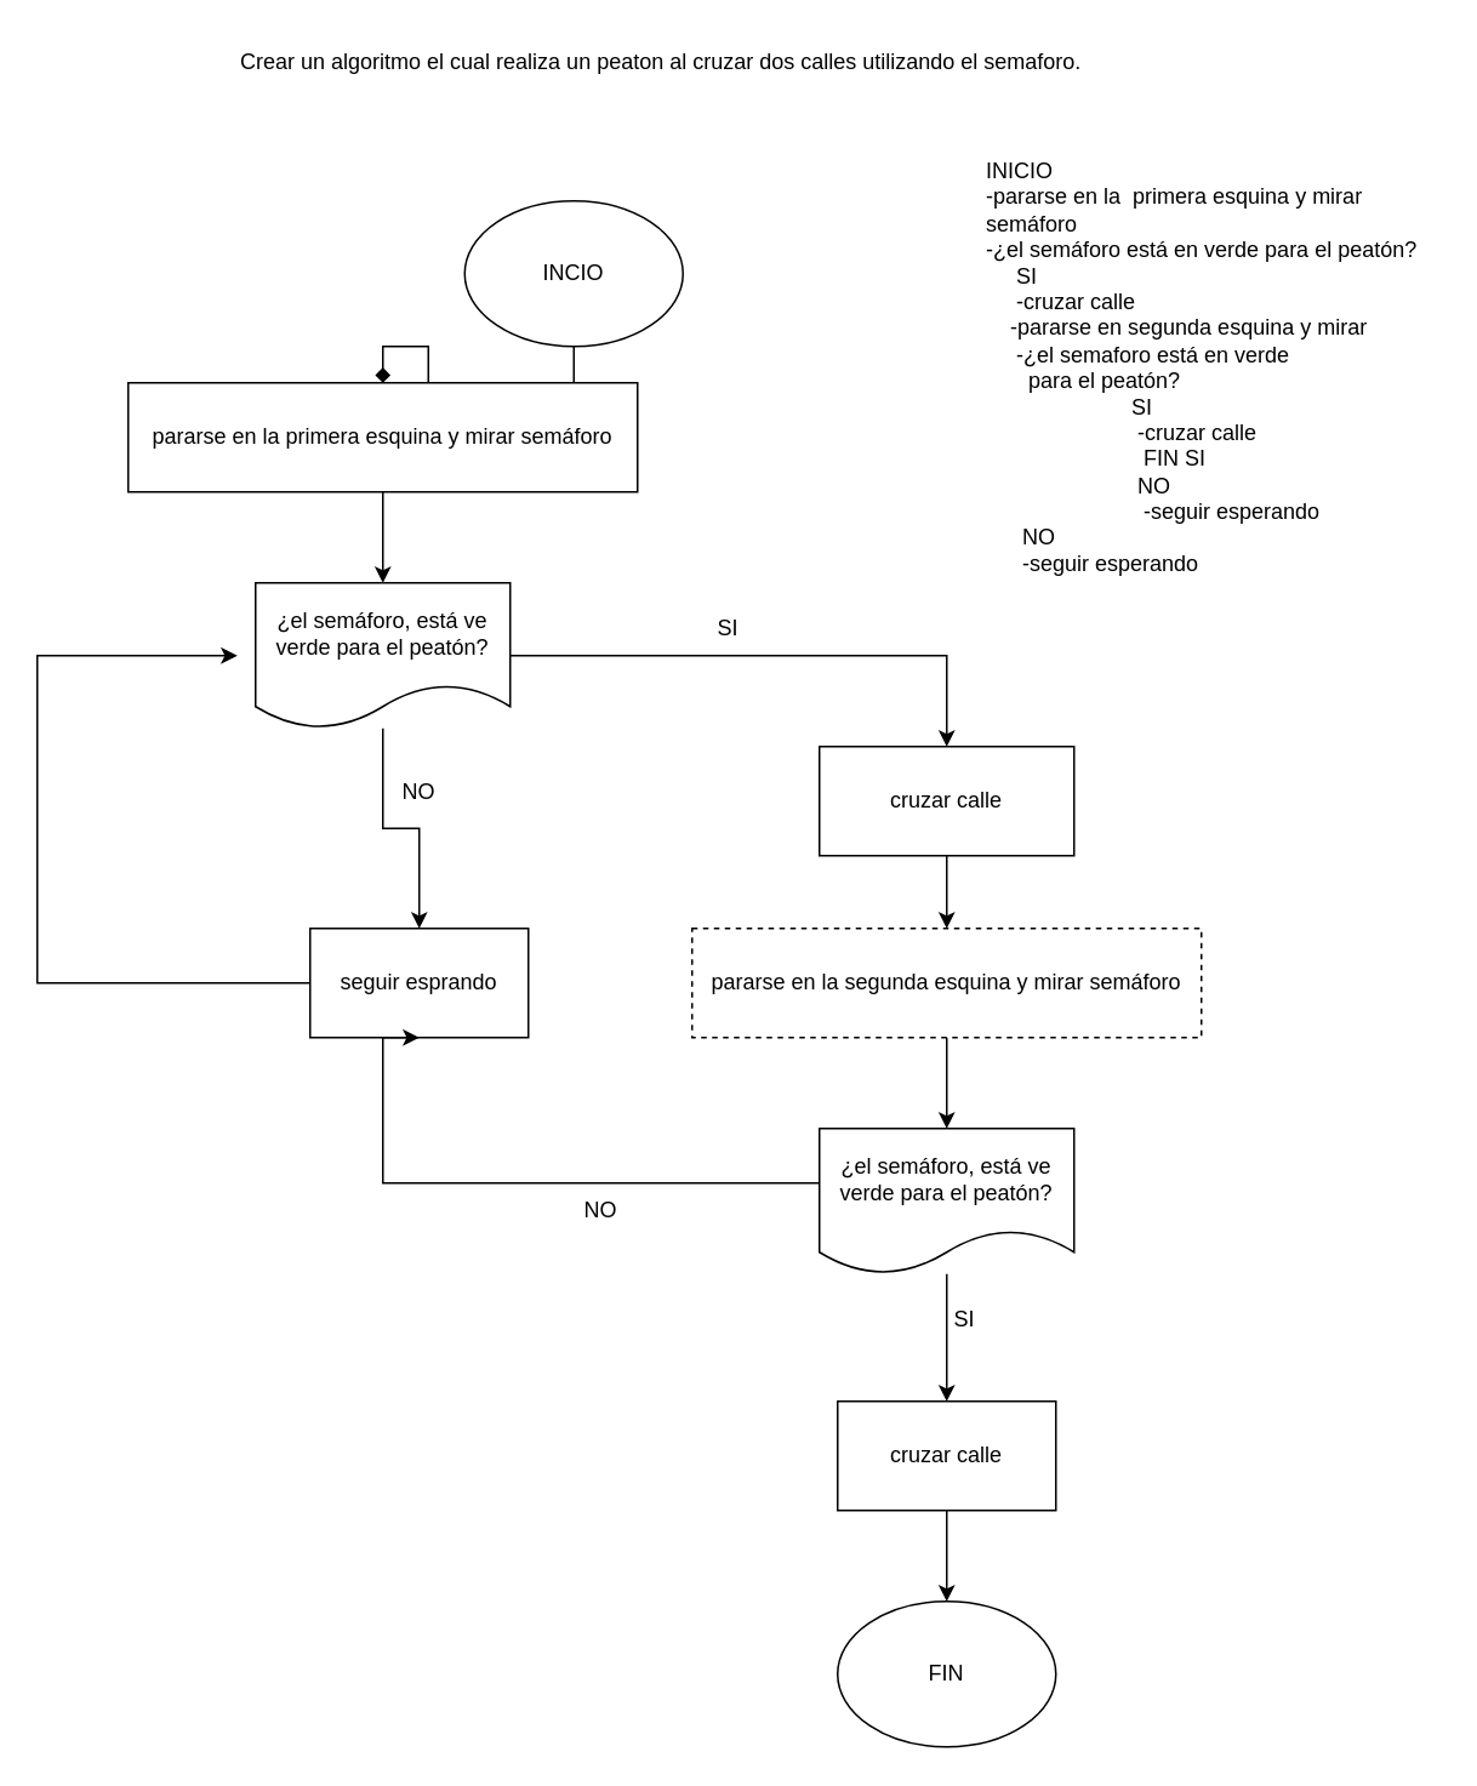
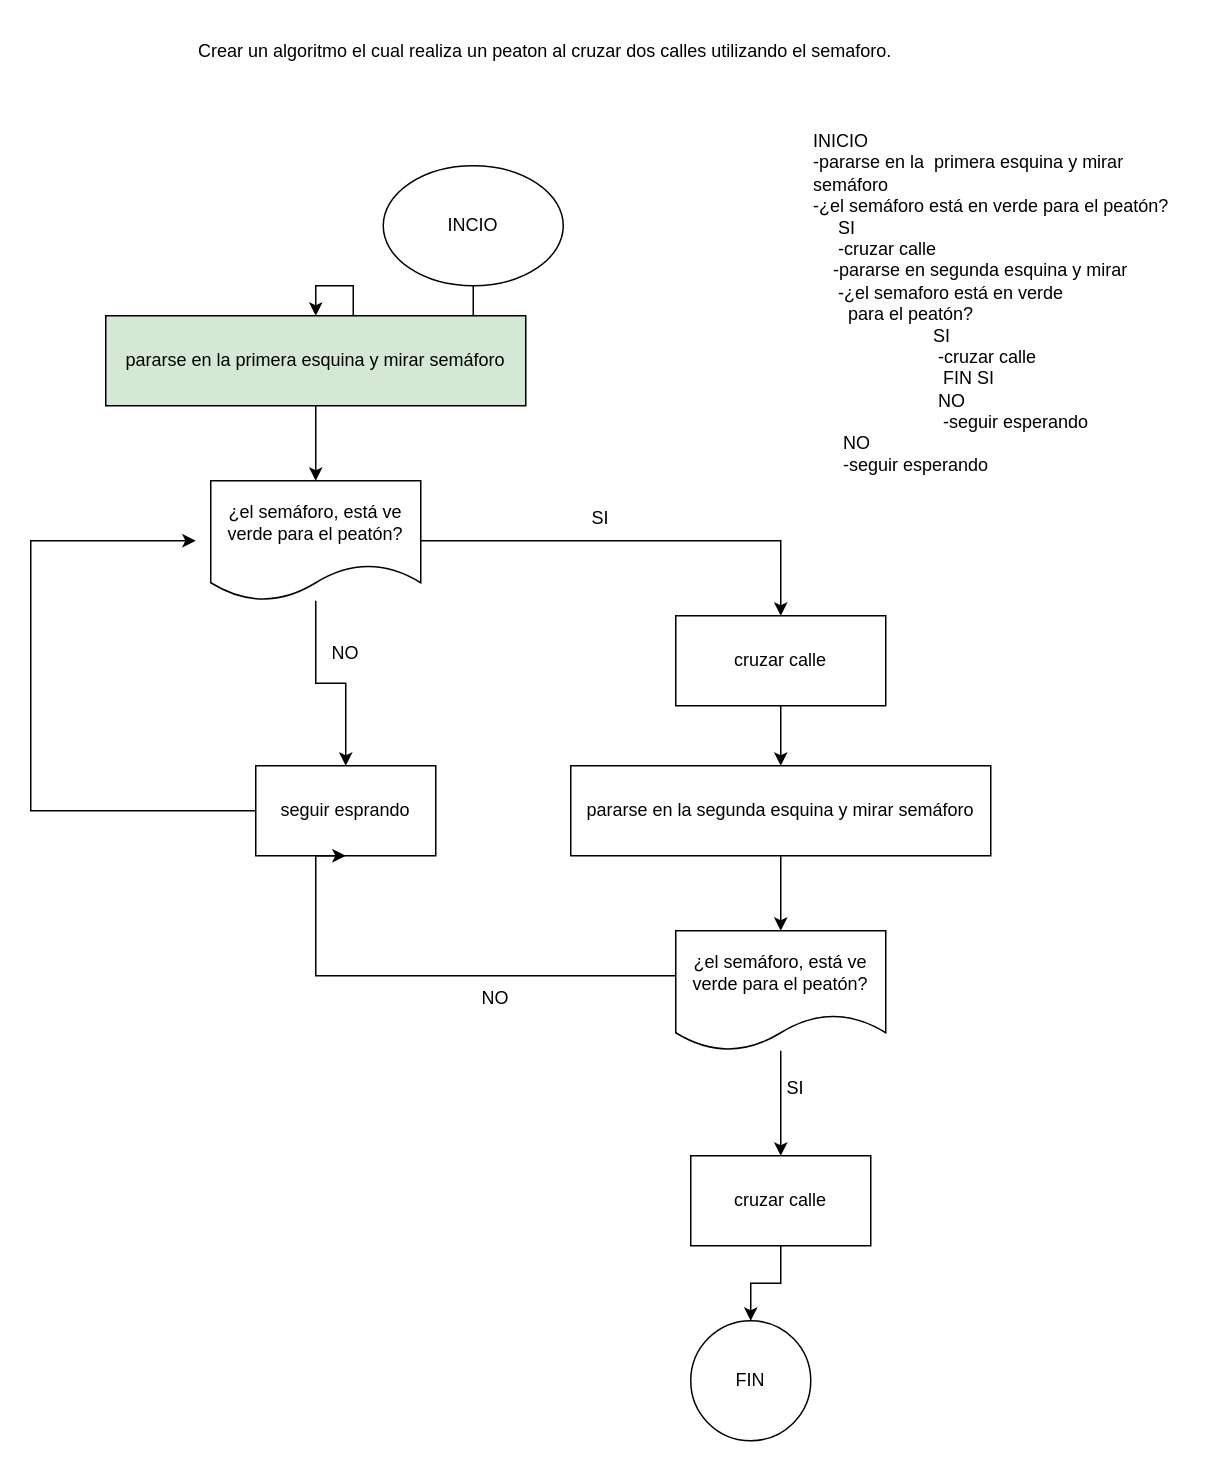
  <mxCell id="0" />
  <mxCell id="1" parent="0" />
  <mxCell id="2" value="INICIO&lt;br&gt;-pararse en la&amp;nbsp; primera esquina y mirar semáforo&lt;br&gt;-¿el semáforo está en verde para el peatón?&lt;br&gt;&amp;nbsp; &amp;nbsp; &amp;nbsp;SI&lt;br&gt;&amp;nbsp; &amp;nbsp; &amp;nbsp;-cruzar calle&lt;br&gt;&amp;nbsp; &amp;nbsp; -pararse en segunda esquina y mirar&lt;br&gt;&amp;nbsp; &amp;nbsp; &amp;nbsp;-¿el semaforo está en verde&amp;nbsp; &amp;nbsp; &amp;nbsp; &amp;nbsp; &amp;nbsp; &amp;nbsp; &amp;nbsp; &amp;nbsp; &amp;nbsp; &amp;nbsp; &amp;nbsp; &amp;nbsp; &amp;nbsp; &amp;nbsp; &amp;nbsp; &amp;nbsp;para el peatón?&lt;br&gt;&amp;nbsp; &amp;nbsp; &amp;nbsp; &amp;nbsp; &amp;nbsp; &amp;nbsp; &amp;nbsp; &amp;nbsp; &amp;nbsp; &amp;nbsp; &amp;nbsp; &amp;nbsp; SI&lt;br&gt;&amp;nbsp; &amp;nbsp; &amp;nbsp; &amp;nbsp; &amp;nbsp; &amp;nbsp; &amp;nbsp; &amp;nbsp; &amp;nbsp; &amp;nbsp; &amp;nbsp; &amp;nbsp; &amp;nbsp;-cruzar calle&lt;br&gt;&amp;nbsp; &amp;nbsp; &amp;nbsp; &amp;nbsp; &amp;nbsp; &amp;nbsp; &amp;nbsp; &amp;nbsp; &amp;nbsp; &amp;nbsp; &amp;nbsp; &amp;nbsp; &amp;nbsp; FIN SI&lt;br&gt;&amp;nbsp; &amp;nbsp; &amp;nbsp; &amp;nbsp; &amp;nbsp; &amp;nbsp; &amp;nbsp; &amp;nbsp; &amp;nbsp; &amp;nbsp; &amp;nbsp; &amp;nbsp; &amp;nbsp;NO&lt;br&gt;&amp;nbsp; &amp;nbsp; &amp;nbsp; &amp;nbsp; &amp;nbsp; &amp;nbsp; &amp;nbsp; &amp;nbsp; &amp;nbsp; &amp;nbsp; &amp;nbsp; &amp;nbsp; &amp;nbsp; -seguir esperando&lt;br&gt;&amp;nbsp; &amp;nbsp; &amp;nbsp; NO&lt;br&gt;&amp;nbsp; &amp;nbsp; &amp;nbsp; -seguir esperando&amp;nbsp;" style="text;html=1;strokeColor=none;fillColor=none;align=left;verticalAlign=top;whiteSpace=wrap;rounded=0;" parent="1" vertex="1"><mxGeometry x="540" y="80" width="250" height="280" as="geometry" /></mxCell>
  <mxCell id="3" value="Crear un algoritmo el cual realiza un peaton al cruzar dos calles utilizando el semaforo." style="text;whiteSpace=wrap;html=1;" parent="1" vertex="1"><mxGeometry x="130" y="20" width="470" height="40" as="geometry" /></mxCell>
- <mxCell id="4" value="" style="edgeStyle=orthogonalEdgeStyle;rounded=0;orthogonalLoop=1;jettySize=auto;html=1;endArrow=diamond;" parent="1" source="5" target="7" edge="1"><mxGeometry relative="1" as="geometry" /></mxCell>
+ <mxCell id="4" value="" style="edgeStyle=orthogonalEdgeStyle;rounded=0;orthogonalLoop=1;jettySize=auto;html=1;" parent="1" source="5" target="7" edge="1"><mxGeometry relative="1" as="geometry" /></mxCell>
  <mxCell id="5" value="INCIO" style="ellipse;whiteSpace=wrap;html=1;" parent="1" vertex="1"><mxGeometry x="255" y="110" width="120" height="80" as="geometry" /></mxCell>
  <mxCell id="6" value="" style="edgeStyle=orthogonalEdgeStyle;rounded=0;orthogonalLoop=1;jettySize=auto;html=1;" parent="1" source="7" target="10" edge="1"><mxGeometry relative="1" as="geometry" /></mxCell>
- <mxCell id="7" value="pararse en la primera esquina y mirar semáforo" style="whiteSpace=wrap;html=1;" parent="1" vertex="1"><mxGeometry x="70" y="210" width="280" height="60" as="geometry" /></mxCell>
+ <mxCell id="7" value="pararse en la primera esquina y mirar semáforo" style="whiteSpace=wrap;html=1;fillColor=#d5e8d4;" parent="1" vertex="1"><mxGeometry x="70" y="210" width="280" height="60" as="geometry" /></mxCell>
  <mxCell id="8" value="" style="edgeStyle=orthogonalEdgeStyle;rounded=0;orthogonalLoop=1;jettySize=auto;html=1;" parent="1" source="10" target="12" edge="1"><mxGeometry relative="1" as="geometry" /></mxCell>
  <mxCell id="9" value="" style="edgeStyle=orthogonalEdgeStyle;rounded=0;orthogonalLoop=1;jettySize=auto;html=1;" parent="1" source="10" target="17" edge="1"><mxGeometry relative="1" as="geometry" /></mxCell>
  <mxCell id="10" value="¿el semáforo, está ve verde para el peatón?" style="shape=document;whiteSpace=wrap;html=1;boundedLbl=1;" parent="1" vertex="1"><mxGeometry x="140" y="320" width="140" height="80" as="geometry" /></mxCell>
  <mxCell id="11" value="" style="edgeStyle=orthogonalEdgeStyle;rounded=0;orthogonalLoop=1;jettySize=auto;html=1;entryX=0.5;entryY=0;entryDx=0;entryDy=0;" parent="1" source="12" target="14" edge="1"><mxGeometry relative="1" as="geometry"><mxPoint x="520" y="500" as="targetPoint" /></mxGeometry></mxCell>
  <mxCell id="12" value="cruzar calle" style="whiteSpace=wrap;html=1;" parent="1" vertex="1"><mxGeometry x="450" y="410" width="140" height="60" as="geometry" /></mxCell>
  <mxCell id="13" value="" style="edgeStyle=orthogonalEdgeStyle;rounded=0;orthogonalLoop=1;jettySize=auto;html=1;" parent="1" source="14" target="21" edge="1"><mxGeometry relative="1" as="geometry" /></mxCell>
- <mxCell id="14" value="pararse en la segunda esquina y mirar semáforo" style="whiteSpace=wrap;html=1;dashed=1;" parent="1" vertex="1"><mxGeometry x="380" y="510" width="280" height="60" as="geometry" /></mxCell>
+ <mxCell id="14" value="pararse en la segunda esquina y mirar semáforo" style="whiteSpace=wrap;html=1;" parent="1" vertex="1"><mxGeometry x="380" y="510" width="280" height="60" as="geometry" /></mxCell>
  <mxCell id="15" value="SI" style="text;html=1;strokeColor=none;fillColor=none;align=center;verticalAlign=middle;whiteSpace=wrap;rounded=0;" parent="1" vertex="1"><mxGeometry x="370" y="330" width="60" height="30" as="geometry" /></mxCell>
  <mxCell id="16" style="edgeStyle=orthogonalEdgeStyle;rounded=0;orthogonalLoop=1;jettySize=auto;html=1;exitX=0;exitY=0.5;exitDx=0;exitDy=0;" parent="1" source="17" edge="1"><mxGeometry relative="1" as="geometry"><mxPoint x="130" y="360" as="targetPoint" /><mxPoint x="130" y="540" as="sourcePoint" /><Array as="points"><mxPoint x="20" y="540" /><mxPoint x="20" y="360" /></Array></mxGeometry></mxCell>
  <mxCell id="17" value="seguir esprando" style="whiteSpace=wrap;html=1;" parent="1" vertex="1"><mxGeometry x="170" y="510" width="120" height="60" as="geometry" /></mxCell>
  <mxCell id="18" value="NO" style="text;html=1;strokeColor=none;fillColor=none;align=center;verticalAlign=middle;whiteSpace=wrap;rounded=0;" parent="1" vertex="1"><mxGeometry x="200" y="420" width="60" height="30" as="geometry" /></mxCell>
  <mxCell id="19" value="" style="edgeStyle=orthogonalEdgeStyle;rounded=0;orthogonalLoop=1;jettySize=auto;html=1;" parent="1" source="21" target="23" edge="1"><mxGeometry relative="1" as="geometry" /></mxCell>
  <mxCell id="20" style="edgeStyle=orthogonalEdgeStyle;rounded=0;orthogonalLoop=1;jettySize=auto;html=1;entryX=0.5;entryY=1;entryDx=0;entryDy=0;" parent="1" source="21" target="17" edge="1"><mxGeometry relative="1" as="geometry"><mxPoint x="210" y="690" as="targetPoint" /><Array as="points"><mxPoint x="210" y="650" /></Array></mxGeometry></mxCell>
  <mxCell id="21" value="¿el semáforo, está ve verde para el peatón?" style="shape=document;whiteSpace=wrap;html=1;boundedLbl=1;" parent="1" vertex="1"><mxGeometry x="450" y="620" width="140" height="80" as="geometry" /></mxCell>
  <mxCell id="22" value="" style="edgeStyle=orthogonalEdgeStyle;rounded=0;orthogonalLoop=1;jettySize=auto;html=1;" parent="1" source="23" target="25" edge="1"><mxGeometry relative="1" as="geometry" /></mxCell>
  <mxCell id="23" value="cruzar calle" style="whiteSpace=wrap;html=1;" parent="1" vertex="1"><mxGeometry x="460" y="770" width="120" height="60" as="geometry" /></mxCell>
  <mxCell id="24" value="SI" style="text;html=1;strokeColor=none;fillColor=none;align=center;verticalAlign=middle;whiteSpace=wrap;rounded=0;" parent="1" vertex="1"><mxGeometry x="500" y="710" width="60" height="30" as="geometry" /></mxCell>
- <mxCell id="25" value="FIN" style="ellipse;whiteSpace=wrap;html=1;" parent="1" vertex="1"><mxGeometry x="460" y="880" width="120" height="80" as="geometry" /></mxCell>
+ <mxCell id="25" value="FIN" style="ellipse;whiteSpace=wrap;html=1;" parent="1" vertex="1"><mxGeometry x="460" y="880" width="80" height="80" as="geometry" /></mxCell>
  <mxCell id="26" value="NO" style="text;html=1;strokeColor=none;fillColor=none;align=center;verticalAlign=middle;whiteSpace=wrap;rounded=0;" parent="1" vertex="1"><mxGeometry x="300" y="650" width="60" height="30" as="geometry" /></mxCell>
